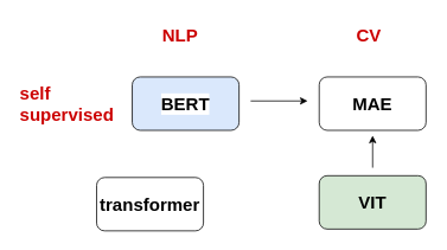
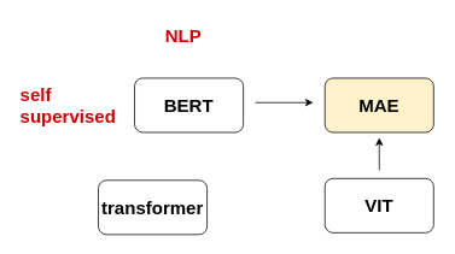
  <mxCell id="0" />
  <mxCell id="1" parent="0" />
  <mxCell id="2" value="&lt;font style=&quot;font-size: 20px;&quot;&gt;&lt;b&gt;transformer&lt;/b&gt;&lt;/font&gt;" style="rounded=1;whiteSpace=wrap;html=1;" vertex="1" parent="1"><mxGeometry x="108" y="199" width="120" height="60" as="geometry" /></mxCell>
- <mxCell id="3" value="&lt;font style=&quot;font-size: 20px;&quot;&gt;&lt;b&gt;BERT&lt;/b&gt;&lt;/font&gt;" style="rounded=1;whiteSpace=wrap;html=1;labelBackgroundColor=default;fillColor=#dae8fc;" vertex="1" parent="1"><mxGeometry x="148" y="86" width="120" height="60" as="geometry" /></mxCell>
+ <mxCell id="3" value="&lt;font style=&quot;font-size: 20px;&quot;&gt;&lt;b&gt;BERT&lt;/b&gt;&lt;/font&gt;" style="rounded=1;whiteSpace=wrap;html=1;labelBackgroundColor=default;" vertex="1" parent="1"><mxGeometry x="148" y="86" width="120" height="60" as="geometry" /></mxCell>
  <mxCell id="4" value="&lt;b style=&quot;border-color: var(--border-color); font-family: Helvetica; font-size: 20px; font-style: normal; font-variant-ligatures: normal; font-variant-caps: normal; letter-spacing: normal; orphans: 2; text-align: center; text-indent: 0px; text-transform: none; widows: 2; word-spacing: 0px; -webkit-text-stroke-width: 0px; text-decoration-thickness: initial; text-decoration-style: initial; text-decoration-color: initial;&quot;&gt;NLP&lt;/b&gt;" style="text;whiteSpace=wrap;html=1;labelBackgroundColor=none;fontColor=#CC0000;" vertex="1" parent="1"><mxGeometry x="180" y="20" width="82" height="46" as="geometry" /></mxCell>
- <mxCell id="5" value="&lt;b style=&quot;border-color: var(--border-color); font-family: Helvetica; font-size: 20px; font-style: normal; font-variant-ligatures: normal; font-variant-caps: normal; letter-spacing: normal; orphans: 2; text-align: center; text-indent: 0px; text-transform: none; widows: 2; word-spacing: 0px; -webkit-text-stroke-width: 0px; text-decoration-thickness: initial; text-decoration-style: initial; text-decoration-color: initial;&quot;&gt;CV&lt;/b&gt;" style="text;whiteSpace=wrap;html=1;labelBackgroundColor=none;fontColor=#CC0000;" vertex="1" parent="1"><mxGeometry x="398" y="20" width="82" height="46" as="geometry" /></mxCell>
- <mxCell id="6" value="&lt;font style=&quot;font-size: 20px;&quot;&gt;&lt;b&gt;MAE&lt;/b&gt;&lt;/font&gt;" style="rounded=1;whiteSpace=wrap;html=1;labelBackgroundColor=none;" vertex="1" parent="1"><mxGeometry x="358" y="86" width="120" height="60" as="geometry" /></mxCell>
- <mxCell id="7" value="&lt;font style=&quot;font-size: 20px;&quot;&gt;&lt;b&gt;VIT&lt;/b&gt;&lt;/font&gt;" style="rounded=1;whiteSpace=wrap;html=1;fillColor=#d5e8d4;" vertex="1" parent="1"><mxGeometry x="358" y="197" width="120" height="60" as="geometry" /></mxCell>
+ <mxCell id="6" value="&lt;font style=&quot;font-size: 20px;&quot;&gt;&lt;b&gt;MAE&lt;/b&gt;&lt;/font&gt;" style="rounded=1;whiteSpace=wrap;html=1;labelBackgroundColor=none;fillColor=#fff2cc;" vertex="1" parent="1"><mxGeometry x="358" y="86" width="120" height="60" as="geometry" /></mxCell>
+ <mxCell id="7" value="&lt;font style=&quot;font-size: 20px;&quot;&gt;&lt;b&gt;VIT&lt;/b&gt;&lt;/font&gt;" style="rounded=1;whiteSpace=wrap;html=1;" vertex="1" parent="1"><mxGeometry x="358" y="197" width="120" height="60" as="geometry" /></mxCell>
  <mxCell id="8" value="&lt;b style=&quot;border-color: var(--border-color); font-family: Helvetica; font-size: 20px; font-style: normal; font-variant-ligatures: normal; font-variant-caps: normal; letter-spacing: normal; orphans: 2; text-align: center; text-indent: 0px; text-transform: none; widows: 2; word-spacing: 0px; -webkit-text-stroke-width: 0px; text-decoration-thickness: initial; text-decoration-style: initial; text-decoration-color: initial;&quot;&gt;self&lt;br&gt;supervised&lt;br&gt;&lt;/b&gt;" style="text;whiteSpace=wrap;html=1;labelBackgroundColor=none;fontColor=#CC0000;" vertex="1" parent="1"><mxGeometry x="20" y="86" width="150" height="46" as="geometry" /></mxCell>
  <mxCell id="9" value="" style="endArrow=classic;html=1;rounded=0;" edge="1" parent="1"><mxGeometry width="50" height="50" relative="1" as="geometry"><mxPoint x="281" y="113" as="sourcePoint" /><mxPoint x="345" y="113" as="targetPoint" /></mxGeometry></mxCell>
  <mxCell id="10" value="" style="endArrow=classic;html=1;rounded=0;" edge="1" parent="1"><mxGeometry width="50" height="50" relative="1" as="geometry"><mxPoint x="418" y="188" as="sourcePoint" /><mxPoint x="418" y="152" as="targetPoint" /></mxGeometry></mxCell>
